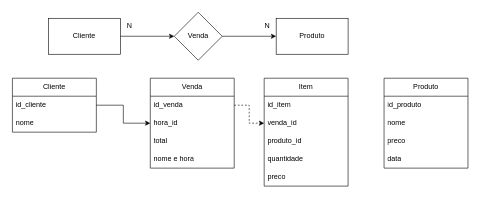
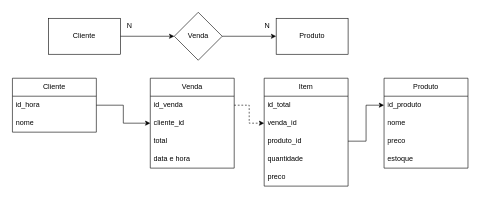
  <mxCell id="0" />
  <mxCell id="1" parent="0" />
  <mxCell id="2" style="edgeStyle=orthogonalEdgeStyle;rounded=0;orthogonalLoop=1;jettySize=auto;html=1;exitX=1;exitY=0.5;exitDx=0;exitDy=0;entryX=0;entryY=0.5;entryDx=0;entryDy=0;" edge="1" parent="1" source="3" target="6"><mxGeometry relative="1" as="geometry" /></mxCell>
  <mxCell id="3" value="Cliente" style="rounded=0;whiteSpace=wrap;html=1;" vertex="1" parent="1"><mxGeometry x="80" y="30" width="120" height="60" as="geometry" /></mxCell>
  <mxCell id="4" value="Produto" style="rounded=0;whiteSpace=wrap;html=1;" vertex="1" parent="1"><mxGeometry x="460" y="30" width="120" height="60" as="geometry" /></mxCell>
  <mxCell id="5" style="edgeStyle=orthogonalEdgeStyle;rounded=0;orthogonalLoop=1;jettySize=auto;html=1;exitX=1;exitY=0.5;exitDx=0;exitDy=0;" edge="1" parent="1" source="6" target="4"><mxGeometry relative="1" as="geometry" /></mxCell>
  <mxCell id="6" value="Venda" style="rhombus;whiteSpace=wrap;html=1;" vertex="1" parent="1"><mxGeometry x="290" y="20" width="80" height="80" as="geometry" /></mxCell>
  <mxCell id="7" value="N" style="text;html=1;align=center;verticalAlign=middle;resizable=0;points=[];autosize=1;strokeColor=none;fillColor=none;" vertex="1" parent="1"><mxGeometry x="430" y="28" width="30" height="30" as="geometry" /></mxCell>
  <mxCell id="8" value="N" style="text;html=1;align=center;verticalAlign=middle;resizable=0;points=[];autosize=1;strokeColor=none;fillColor=none;" vertex="1" parent="1"><mxGeometry x="200" y="28" width="30" height="30" as="geometry" /></mxCell>
  <mxCell id="9" value="Cliente" style="swimlane;fontStyle=0;childLayout=stackLayout;horizontal=1;startSize=30;horizontalStack=0;resizeParent=1;resizeParentMax=0;resizeLast=0;collapsible=1;marginBottom=0;whiteSpace=wrap;html=1;" vertex="1" parent="1"><mxGeometry x="20" y="130" width="140" height="90" as="geometry" /></mxCell>
- <mxCell id="10" value="id_cliente" style="text;strokeColor=none;fillColor=none;align=left;verticalAlign=middle;spacingLeft=4;spacingRight=4;overflow=hidden;points=[[0,0.5],[1,0.5]];portConstraint=eastwest;rotatable=0;whiteSpace=wrap;html=1;" vertex="1" parent="9"><mxGeometry y="30" width="140" height="30" as="geometry" /></mxCell>
+ <mxCell id="10" value="id_hora" style="text;strokeColor=none;fillColor=none;align=left;verticalAlign=middle;spacingLeft=4;spacingRight=4;overflow=hidden;points=[[0,0.5],[1,0.5]];portConstraint=eastwest;rotatable=0;whiteSpace=wrap;html=1;" vertex="1" parent="9"><mxGeometry y="30" width="140" height="30" as="geometry" /></mxCell>
  <mxCell id="11" value="nome" style="text;strokeColor=none;fillColor=none;align=left;verticalAlign=middle;spacingLeft=4;spacingRight=4;overflow=hidden;points=[[0,0.5],[1,0.5]];portConstraint=eastwest;rotatable=0;whiteSpace=wrap;html=1;" vertex="1" parent="9"><mxGeometry y="60" width="140" height="30" as="geometry" /></mxCell>
  <mxCell id="12" value="Venda" style="swimlane;fontStyle=0;childLayout=stackLayout;horizontal=1;startSize=30;horizontalStack=0;resizeParent=1;resizeParentMax=0;resizeLast=0;collapsible=1;marginBottom=0;whiteSpace=wrap;html=1;" vertex="1" parent="1"><mxGeometry x="250" y="130" width="140" height="150" as="geometry" /></mxCell>
  <mxCell id="13" value="id_venda" style="text;strokeColor=none;fillColor=none;align=left;verticalAlign=middle;spacingLeft=4;spacingRight=4;overflow=hidden;points=[[0,0.5],[1,0.5]];portConstraint=eastwest;rotatable=0;whiteSpace=wrap;html=1;" vertex="1" parent="12"><mxGeometry y="30" width="140" height="30" as="geometry" /></mxCell>
- <mxCell id="14" value="hora_id" style="text;strokeColor=none;fillColor=none;align=left;verticalAlign=middle;spacingLeft=4;spacingRight=4;overflow=hidden;points=[[0,0.5],[1,0.5]];portConstraint=eastwest;rotatable=0;whiteSpace=wrap;html=1;" vertex="1" parent="12"><mxGeometry y="60" width="140" height="30" as="geometry" /></mxCell>
+ <mxCell id="14" value="cliente_id" style="text;strokeColor=none;fillColor=none;align=left;verticalAlign=middle;spacingLeft=4;spacingRight=4;overflow=hidden;points=[[0,0.5],[1,0.5]];portConstraint=eastwest;rotatable=0;whiteSpace=wrap;html=1;" vertex="1" parent="12"><mxGeometry y="60" width="140" height="30" as="geometry" /></mxCell>
  <mxCell id="15" value="total" style="text;strokeColor=none;fillColor=none;align=left;verticalAlign=middle;spacingLeft=4;spacingRight=4;overflow=hidden;points=[[0,0.5],[1,0.5]];portConstraint=eastwest;rotatable=0;whiteSpace=wrap;html=1;" vertex="1" parent="12"><mxGeometry y="90" width="140" height="30" as="geometry" /></mxCell>
- <mxCell id="16" value="nome e hora" style="text;strokeColor=none;fillColor=none;align=left;verticalAlign=middle;spacingLeft=4;spacingRight=4;overflow=hidden;points=[[0,0.5],[1,0.5]];portConstraint=eastwest;rotatable=0;whiteSpace=wrap;html=1;" vertex="1" parent="12"><mxGeometry y="120" width="140" height="30" as="geometry" /></mxCell>
+ <mxCell id="16" value="data e hora" style="text;strokeColor=none;fillColor=none;align=left;verticalAlign=middle;spacingLeft=4;spacingRight=4;overflow=hidden;points=[[0,0.5],[1,0.5]];portConstraint=eastwest;rotatable=0;whiteSpace=wrap;html=1;" vertex="1" parent="12"><mxGeometry y="120" width="140" height="30" as="geometry" /></mxCell>
  <mxCell id="17" value="Produto" style="swimlane;fontStyle=0;childLayout=stackLayout;horizontal=1;startSize=30;horizontalStack=0;resizeParent=1;resizeParentMax=0;resizeLast=0;collapsible=1;marginBottom=0;whiteSpace=wrap;html=1;" vertex="1" parent="1"><mxGeometry x="640" y="130" width="140" height="150" as="geometry" /></mxCell>
  <mxCell id="18" value="id_produto" style="text;strokeColor=none;fillColor=none;align=left;verticalAlign=middle;spacingLeft=4;spacingRight=4;overflow=hidden;points=[[0,0.5],[1,0.5]];portConstraint=eastwest;rotatable=0;whiteSpace=wrap;html=1;" vertex="1" parent="17"><mxGeometry y="30" width="140" height="30" as="geometry" /></mxCell>
  <mxCell id="19" value="nome" style="text;strokeColor=none;fillColor=none;align=left;verticalAlign=middle;spacingLeft=4;spacingRight=4;overflow=hidden;points=[[0,0.5],[1,0.5]];portConstraint=eastwest;rotatable=0;whiteSpace=wrap;html=1;" vertex="1" parent="17"><mxGeometry y="60" width="140" height="30" as="geometry" /></mxCell>
  <mxCell id="20" value="preco" style="text;strokeColor=none;fillColor=none;align=left;verticalAlign=middle;spacingLeft=4;spacingRight=4;overflow=hidden;points=[[0,0.5],[1,0.5]];portConstraint=eastwest;rotatable=0;whiteSpace=wrap;html=1;" vertex="1" parent="17"><mxGeometry y="90" width="140" height="30" as="geometry" /></mxCell>
- <mxCell id="21" value="data" style="text;strokeColor=none;fillColor=none;align=left;verticalAlign=middle;spacingLeft=4;spacingRight=4;overflow=hidden;points=[[0,0.5],[1,0.5]];portConstraint=eastwest;rotatable=0;whiteSpace=wrap;html=1;" vertex="1" parent="17"><mxGeometry y="120" width="140" height="30" as="geometry" /></mxCell>
+ <mxCell id="21" value="estoque" style="text;strokeColor=none;fillColor=none;align=left;verticalAlign=middle;spacingLeft=4;spacingRight=4;overflow=hidden;points=[[0,0.5],[1,0.5]];portConstraint=eastwest;rotatable=0;whiteSpace=wrap;html=1;" vertex="1" parent="17"><mxGeometry y="120" width="140" height="30" as="geometry" /></mxCell>
  <mxCell id="22" value="Item" style="swimlane;fontStyle=0;childLayout=stackLayout;horizontal=1;startSize=30;horizontalStack=0;resizeParent=1;resizeParentMax=0;resizeLast=0;collapsible=1;marginBottom=0;whiteSpace=wrap;html=1;" vertex="1" parent="1"><mxGeometry x="440" y="130" width="140" height="180" as="geometry" /></mxCell>
- <mxCell id="23" value="id_item" style="text;strokeColor=none;fillColor=none;align=left;verticalAlign=middle;spacingLeft=4;spacingRight=4;overflow=hidden;points=[[0,0.5],[1,0.5]];portConstraint=eastwest;rotatable=0;whiteSpace=wrap;html=1;" vertex="1" parent="22"><mxGeometry y="30" width="140" height="30" as="geometry" /></mxCell>
+ <mxCell id="23" value="id_total" style="text;strokeColor=none;fillColor=none;align=left;verticalAlign=middle;spacingLeft=4;spacingRight=4;overflow=hidden;points=[[0,0.5],[1,0.5]];portConstraint=eastwest;rotatable=0;whiteSpace=wrap;html=1;" vertex="1" parent="22"><mxGeometry y="30" width="140" height="30" as="geometry" /></mxCell>
  <mxCell id="24" value="venda_id" style="text;strokeColor=none;fillColor=none;align=left;verticalAlign=middle;spacingLeft=4;spacingRight=4;overflow=hidden;points=[[0,0.5],[1,0.5]];portConstraint=eastwest;rotatable=0;whiteSpace=wrap;html=1;" vertex="1" parent="22"><mxGeometry y="60" width="140" height="30" as="geometry" /></mxCell>
  <mxCell id="25" value="produto_id" style="text;strokeColor=none;fillColor=none;align=left;verticalAlign=middle;spacingLeft=4;spacingRight=4;overflow=hidden;points=[[0,0.5],[1,0.5]];portConstraint=eastwest;rotatable=0;whiteSpace=wrap;html=1;" vertex="1" parent="22"><mxGeometry y="90" width="140" height="30" as="geometry" /></mxCell>
  <mxCell id="26" value="quantidade" style="text;strokeColor=none;fillColor=none;align=left;verticalAlign=middle;spacingLeft=4;spacingRight=4;overflow=hidden;points=[[0,0.5],[1,0.5]];portConstraint=eastwest;rotatable=0;whiteSpace=wrap;html=1;" vertex="1" parent="22"><mxGeometry y="120" width="140" height="30" as="geometry" /></mxCell>
  <mxCell id="27" value="preco" style="text;strokeColor=none;fillColor=none;align=left;verticalAlign=middle;spacingLeft=4;spacingRight=4;overflow=hidden;points=[[0,0.5],[1,0.5]];portConstraint=eastwest;rotatable=0;whiteSpace=wrap;html=1;" vertex="1" parent="22"><mxGeometry y="150" width="140" height="30" as="geometry" /></mxCell>
  <mxCell id="28" style="edgeStyle=orthogonalEdgeStyle;rounded=0;orthogonalLoop=1;jettySize=auto;html=1;exitX=1;exitY=0.5;exitDx=0;exitDy=0;entryX=0;entryY=0.5;entryDx=0;entryDy=0;" edge="1" parent="1" source="10" target="14"><mxGeometry relative="1" as="geometry" /></mxCell>
  <mxCell id="29" style="edgeStyle=orthogonalEdgeStyle;rounded=0;orthogonalLoop=1;jettySize=auto;html=1;exitX=1;exitY=0.5;exitDx=0;exitDy=0;dashed=1;" edge="1" parent="1" source="13" target="24"><mxGeometry relative="1" as="geometry" /></mxCell>
+ <mxCell id="30" style="edgeStyle=orthogonalEdgeStyle;rounded=0;orthogonalLoop=1;jettySize=auto;html=1;exitX=1;exitY=0.5;exitDx=0;exitDy=0;" edge="1" parent="1" source="25" target="18"><mxGeometry relative="1" as="geometry" /></mxCell>
